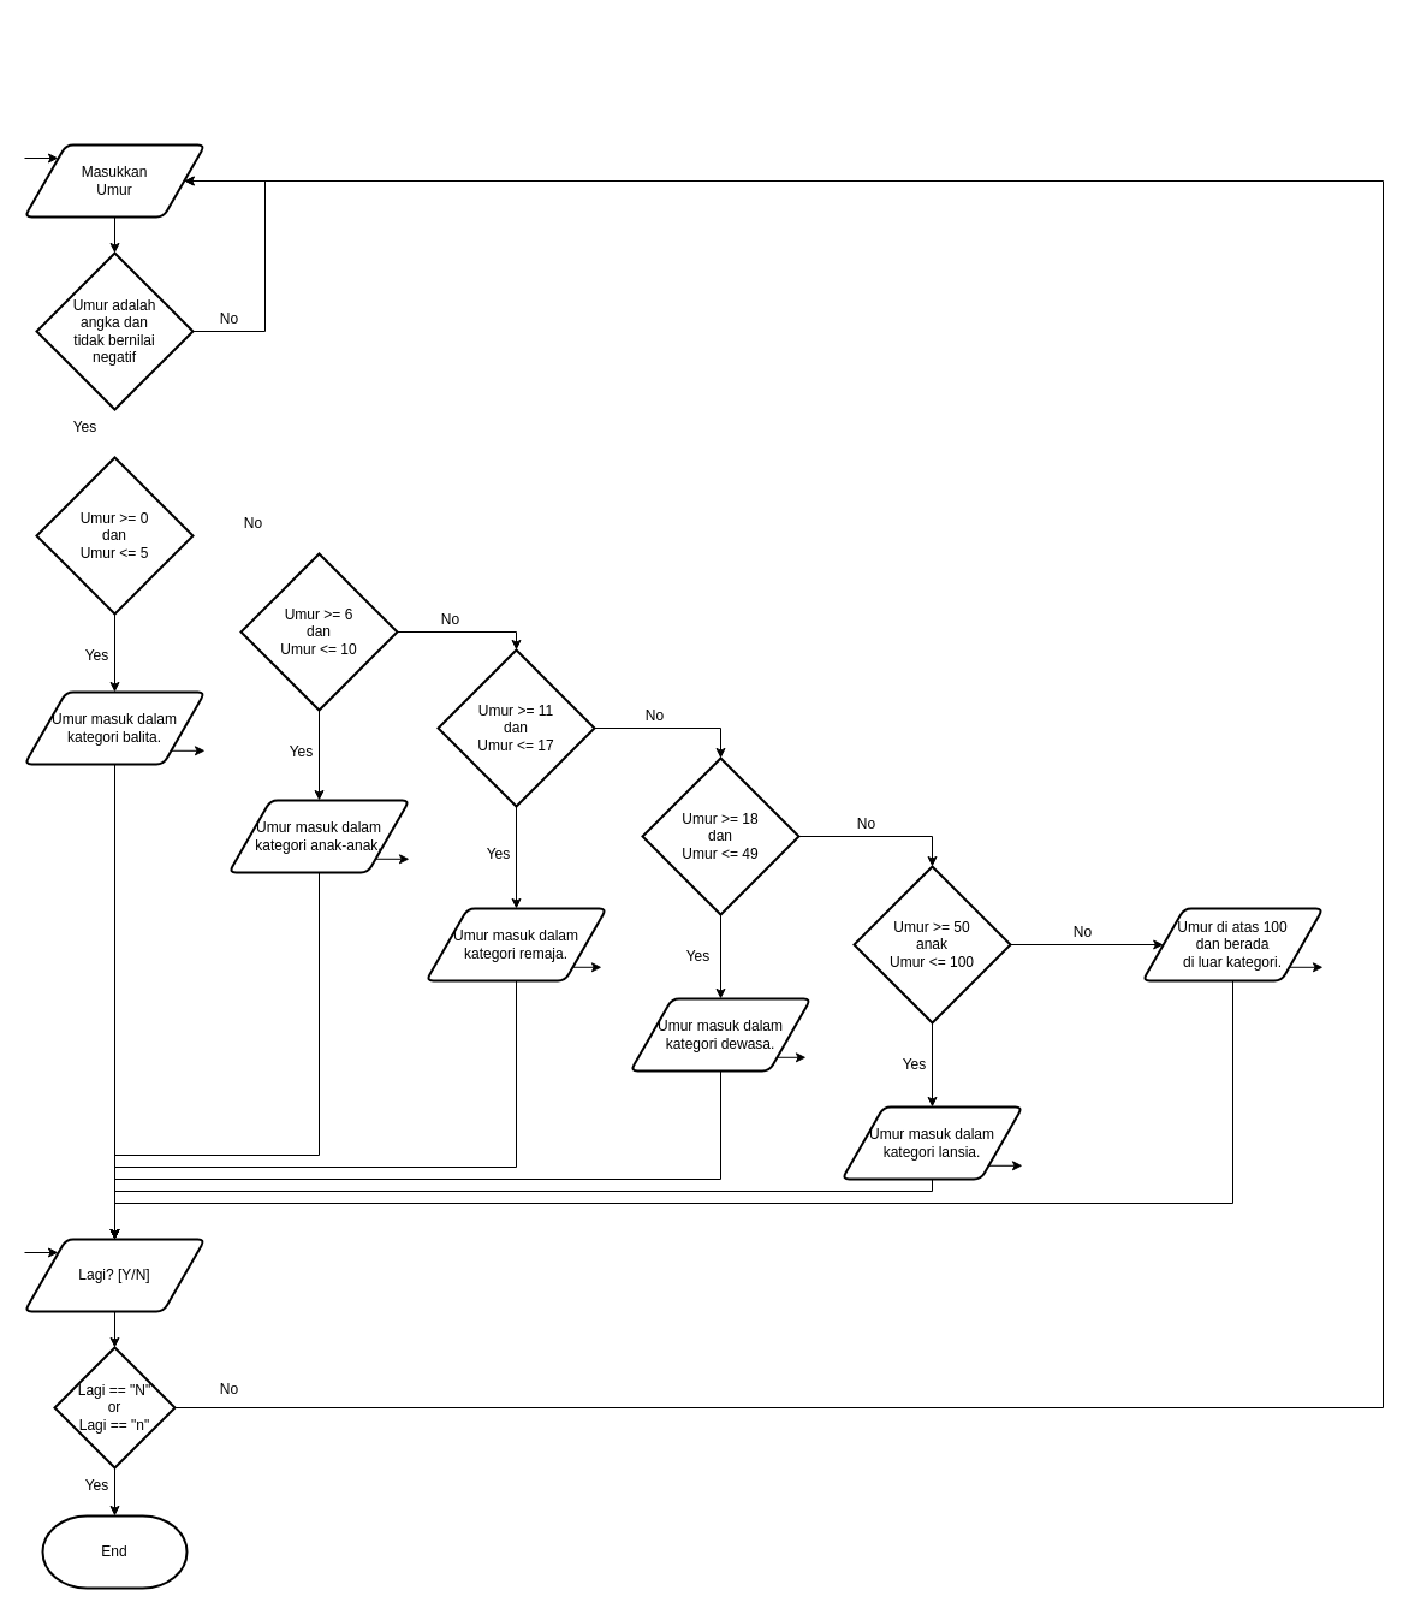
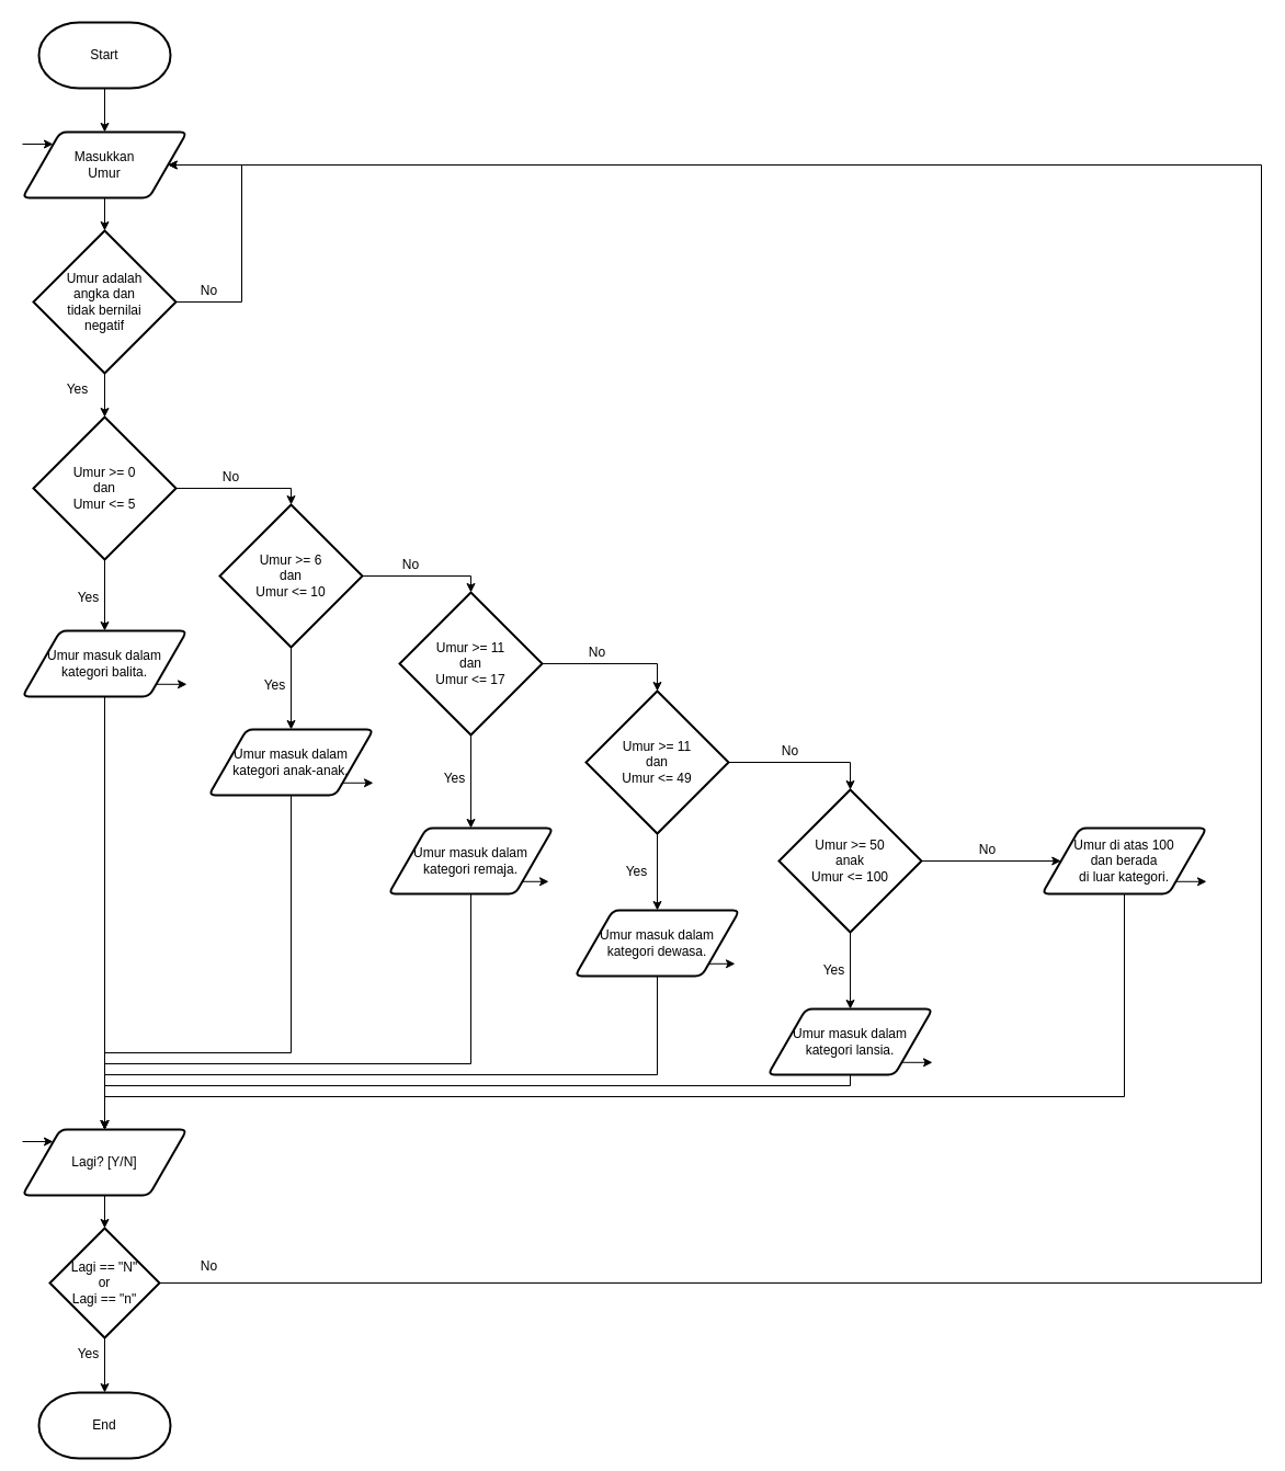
  <mxCell id="0" />
  <mxCell id="1" parent="0" />
+ <mxCell id="2" style="edgeStyle=orthogonalEdgeStyle;rounded=0;orthogonalLoop=1;jettySize=auto;html=1;exitX=0.5;exitY=1;exitDx=0;exitDy=0;exitPerimeter=0;entryX=0.5;entryY=0;entryDx=0;entryDy=0;" parent="1" source="3" target="6" edge="1"><mxGeometry relative="1" as="geometry"><mxPoint x="70" y="90" as="sourcePoint" /></mxGeometry></mxCell>
+ <mxCell id="3" value="Start" style="strokeWidth=2;html=1;shape=mxgraph.flowchart.terminator;whiteSpace=wrap;" parent="1" vertex="1"><mxGeometry x="35" y="20" width="120" height="60" as="geometry" /></mxCell>
  <mxCell id="4" style="edgeStyle=orthogonalEdgeStyle;rounded=0;orthogonalLoop=1;jettySize=auto;html=1;entryX=0;entryY=0;entryDx=0;entryDy=0;" parent="1" target="6" edge="1"><mxGeometry relative="1" as="geometry"><mxPoint x="20" y="131" as="sourcePoint" /></mxGeometry></mxCell>
  <mxCell id="5" value="" style="edgeStyle=orthogonalEdgeStyle;rounded=0;orthogonalLoop=1;jettySize=auto;html=1;" edge="1" parent="1" source="6" target="9"><mxGeometry relative="1" as="geometry" /></mxCell>
  <mxCell id="6" value="Masukkan&lt;br&gt;Umur" style="shape=parallelogram;html=1;strokeWidth=2;perimeter=parallelogramPerimeter;whiteSpace=wrap;rounded=1;arcSize=12;size=0.23;" parent="1" vertex="1"><mxGeometry x="20" y="120" width="150" height="60" as="geometry" /></mxCell>
  <mxCell id="7" style="edgeStyle=orthogonalEdgeStyle;rounded=0;orthogonalLoop=1;jettySize=auto;html=1;exitX=1;exitY=0.5;exitDx=0;exitDy=0;exitPerimeter=0;entryX=1;entryY=0.5;entryDx=0;entryDy=0;" edge="1" parent="1" source="9" target="6"><mxGeometry relative="1" as="geometry"><Array as="points"><mxPoint x="220" y="275" /><mxPoint x="220" y="150" /></Array></mxGeometry></mxCell>
+ <mxCell id="8" value="" style="edgeStyle=orthogonalEdgeStyle;rounded=0;orthogonalLoop=1;jettySize=auto;html=1;" edge="1" parent="1" source="9" target="12"><mxGeometry relative="1" as="geometry" /></mxCell>
  <mxCell id="9" value="Umur adalah&lt;br&gt;angka dan&lt;br&gt;tidak bernilai &lt;br&gt;negatif" style="strokeWidth=2;html=1;shape=mxgraph.flowchart.decision;whiteSpace=wrap;" vertex="1" parent="1"><mxGeometry x="30" y="210" width="130" height="130" as="geometry" /></mxCell>
+ <mxCell id="10" value="" style="edgeStyle=orthogonalEdgeStyle;rounded=0;orthogonalLoop=1;jettySize=auto;html=1;" edge="1" parent="1" source="12" target="15"><mxGeometry relative="1" as="geometry"><Array as="points"><mxPoint x="265" y="445" /></Array></mxGeometry></mxCell>
  <mxCell id="11" value="" style="edgeStyle=orthogonalEdgeStyle;rounded=0;orthogonalLoop=1;jettySize=auto;html=1;" edge="1" parent="1" source="12" target="26"><mxGeometry relative="1" as="geometry" /></mxCell>
  <mxCell id="12" value="Umur &amp;gt;= 0&lt;br&gt;dan &lt;br&gt;Umur &amp;lt;= 5" style="strokeWidth=2;html=1;shape=mxgraph.flowchart.decision;whiteSpace=wrap;" vertex="1" parent="1"><mxGeometry x="30" y="380" width="130" height="130" as="geometry" /></mxCell>
  <mxCell id="13" style="edgeStyle=orthogonalEdgeStyle;rounded=0;orthogonalLoop=1;jettySize=auto;html=1;exitX=1;exitY=0.5;exitDx=0;exitDy=0;exitPerimeter=0;entryX=0.5;entryY=0;entryDx=0;entryDy=0;entryPerimeter=0;" edge="1" parent="1" source="15" target="18"><mxGeometry relative="1" as="geometry"><Array as="points"><mxPoint x="429" y="525" /></Array></mxGeometry></mxCell>
  <mxCell id="14" value="" style="edgeStyle=orthogonalEdgeStyle;rounded=0;orthogonalLoop=1;jettySize=auto;html=1;" edge="1" parent="1" source="15" target="29"><mxGeometry relative="1" as="geometry" /></mxCell>
  <mxCell id="15" value="Umur &amp;gt;= 6&lt;br&gt;dan &lt;br&gt;Umur &amp;lt;= 10" style="strokeWidth=2;html=1;shape=mxgraph.flowchart.decision;whiteSpace=wrap;" vertex="1" parent="1"><mxGeometry x="200" y="460" width="130" height="130" as="geometry" /></mxCell>
  <mxCell id="16" value="" style="edgeStyle=orthogonalEdgeStyle;rounded=0;orthogonalLoop=1;jettySize=auto;html=1;" edge="1" parent="1" source="18" target="21"><mxGeometry relative="1" as="geometry"><Array as="points"><mxPoint x="599" y="605" /></Array></mxGeometry></mxCell>
  <mxCell id="17" value="" style="edgeStyle=orthogonalEdgeStyle;rounded=0;orthogonalLoop=1;jettySize=auto;html=1;" edge="1" parent="1" source="18" target="32"><mxGeometry relative="1" as="geometry" /></mxCell>
  <mxCell id="18" value="Umur &amp;gt;= 11&lt;br&gt;dan &lt;br&gt;Umur &amp;lt;= 17" style="strokeWidth=2;html=1;shape=mxgraph.flowchart.decision;whiteSpace=wrap;" vertex="1" parent="1"><mxGeometry x="364" y="540" width="130" height="130" as="geometry" /></mxCell>
  <mxCell id="19" style="edgeStyle=orthogonalEdgeStyle;rounded=0;orthogonalLoop=1;jettySize=auto;html=1;exitX=1;exitY=0.5;exitDx=0;exitDy=0;exitPerimeter=0;entryX=0.5;entryY=0;entryDx=0;entryDy=0;entryPerimeter=0;" edge="1" parent="1" source="21" target="24"><mxGeometry relative="1" as="geometry" /></mxCell>
  <mxCell id="20" value="" style="edgeStyle=orthogonalEdgeStyle;rounded=0;orthogonalLoop=1;jettySize=auto;html=1;" edge="1" parent="1" source="21" target="35"><mxGeometry relative="1" as="geometry" /></mxCell>
- <mxCell id="21" value="Umur &amp;gt;= 18&lt;br&gt;dan &lt;br&gt;Umur &amp;lt;= 49" style="strokeWidth=2;html=1;shape=mxgraph.flowchart.decision;whiteSpace=wrap;" vertex="1" parent="1"><mxGeometry x="534" y="630" width="130" height="130" as="geometry" /></mxCell>
+ <mxCell id="21" value="Umur &amp;gt;= 11&lt;br&gt;dan &lt;br&gt;Umur &amp;lt;= 49" style="strokeWidth=2;html=1;shape=mxgraph.flowchart.decision;whiteSpace=wrap;" vertex="1" parent="1"><mxGeometry x="534" y="630" width="130" height="130" as="geometry" /></mxCell>
  <mxCell id="22" value="" style="edgeStyle=orthogonalEdgeStyle;rounded=0;orthogonalLoop=1;jettySize=auto;html=1;" edge="1" parent="1" source="24" target="38"><mxGeometry relative="1" as="geometry" /></mxCell>
  <mxCell id="23" value="" style="edgeStyle=orthogonalEdgeStyle;rounded=0;orthogonalLoop=1;jettySize=auto;html=1;" edge="1" parent="1" source="24" target="41"><mxGeometry relative="1" as="geometry" /></mxCell>
  <mxCell id="24" value="Umur &amp;gt;= 50&lt;br&gt;anak &lt;br&gt;Umur &amp;lt;= 100" style="strokeWidth=2;html=1;shape=mxgraph.flowchart.decision;whiteSpace=wrap;" vertex="1" parent="1"><mxGeometry x="710" y="720" width="130" height="130" as="geometry" /></mxCell>
  <mxCell id="25" style="edgeStyle=orthogonalEdgeStyle;rounded=0;orthogonalLoop=1;jettySize=auto;html=1;exitX=1;exitY=1;exitDx=0;exitDy=0;entryX=1;entryY=1;entryDx=0;entryDy=0;" edge="1" parent="1" source="26"><mxGeometry relative="1" as="geometry"><mxPoint x="170" y="624" as="targetPoint" /></mxGeometry></mxCell>
  <mxCell id="26" value="Umur masuk dalam kategori balita." style="shape=parallelogram;html=1;strokeWidth=2;perimeter=parallelogramPerimeter;whiteSpace=wrap;rounded=1;arcSize=12;size=0.23;" vertex="1" parent="1"><mxGeometry x="20" y="575" width="150" height="60" as="geometry" /></mxCell>
  <mxCell id="27" style="edgeStyle=orthogonalEdgeStyle;rounded=0;orthogonalLoop=1;jettySize=auto;html=1;exitX=1;exitY=1;exitDx=0;exitDy=0;" edge="1" parent="1" source="29"><mxGeometry relative="1" as="geometry"><mxPoint x="340" y="714" as="targetPoint" /></mxGeometry></mxCell>
  <mxCell id="28" style="edgeStyle=orthogonalEdgeStyle;rounded=0;orthogonalLoop=1;jettySize=auto;html=1;exitX=0.5;exitY=1;exitDx=0;exitDy=0;" edge="1" parent="1" source="29"><mxGeometry relative="1" as="geometry"><mxPoint x="95" y="1030" as="targetPoint" /><Array as="points"><mxPoint x="265" y="960" /><mxPoint x="95" y="960" /></Array></mxGeometry></mxCell>
  <mxCell id="29" value="Umur masuk dalam kategori anak-anak." style="shape=parallelogram;html=1;strokeWidth=2;perimeter=parallelogramPerimeter;whiteSpace=wrap;rounded=1;arcSize=12;size=0.23;" vertex="1" parent="1"><mxGeometry x="190" y="665" width="150" height="60" as="geometry" /></mxCell>
  <mxCell id="30" style="edgeStyle=orthogonalEdgeStyle;rounded=0;orthogonalLoop=1;jettySize=auto;html=1;exitX=1;exitY=1;exitDx=0;exitDy=0;" edge="1" parent="1" source="32"><mxGeometry relative="1" as="geometry"><mxPoint x="500" y="804" as="targetPoint" /></mxGeometry></mxCell>
  <mxCell id="31" style="edgeStyle=orthogonalEdgeStyle;rounded=0;orthogonalLoop=1;jettySize=auto;html=1;exitX=0.5;exitY=1;exitDx=0;exitDy=0;" edge="1" parent="1" source="32"><mxGeometry relative="1" as="geometry"><mxPoint x="95" y="1030" as="targetPoint" /><Array as="points"><mxPoint x="429" y="970" /><mxPoint x="95" y="970" /></Array></mxGeometry></mxCell>
  <mxCell id="32" value="Umur masuk dalam kategori remaja." style="shape=parallelogram;html=1;strokeWidth=2;perimeter=parallelogramPerimeter;whiteSpace=wrap;rounded=1;arcSize=12;size=0.23;" vertex="1" parent="1"><mxGeometry x="354" y="755" width="150" height="60" as="geometry" /></mxCell>
  <mxCell id="33" style="edgeStyle=orthogonalEdgeStyle;rounded=0;orthogonalLoop=1;jettySize=auto;html=1;exitX=1;exitY=1;exitDx=0;exitDy=0;" edge="1" parent="1" source="35"><mxGeometry relative="1" as="geometry"><mxPoint x="670" y="879" as="targetPoint" /></mxGeometry></mxCell>
  <mxCell id="34" style="edgeStyle=orthogonalEdgeStyle;rounded=0;orthogonalLoop=1;jettySize=auto;html=1;exitX=0.5;exitY=1;exitDx=0;exitDy=0;" edge="1" parent="1" source="35"><mxGeometry relative="1" as="geometry"><mxPoint x="95" y="1030" as="targetPoint" /><Array as="points"><mxPoint x="599" y="980" /><mxPoint x="95" y="980" /></Array></mxGeometry></mxCell>
  <mxCell id="35" value="Umur masuk dalam kategori dewasa." style="shape=parallelogram;html=1;strokeWidth=2;perimeter=parallelogramPerimeter;whiteSpace=wrap;rounded=1;arcSize=12;size=0.23;" vertex="1" parent="1"><mxGeometry x="524" y="830" width="150" height="60" as="geometry" /></mxCell>
  <mxCell id="36" style="edgeStyle=orthogonalEdgeStyle;rounded=0;orthogonalLoop=1;jettySize=auto;html=1;exitX=1;exitY=1;exitDx=0;exitDy=0;" edge="1" parent="1" source="38"><mxGeometry relative="1" as="geometry"><mxPoint x="850" y="969" as="targetPoint" /></mxGeometry></mxCell>
  <mxCell id="37" style="edgeStyle=orthogonalEdgeStyle;rounded=0;orthogonalLoop=1;jettySize=auto;html=1;exitX=0.5;exitY=1;exitDx=0;exitDy=0;" edge="1" parent="1" source="38"><mxGeometry relative="1" as="geometry"><mxPoint x="95" y="1030" as="targetPoint" /><Array as="points"><mxPoint x="775" y="990" /><mxPoint x="95" y="990" /></Array></mxGeometry></mxCell>
  <mxCell id="38" value="Umur masuk dalam kategori lansia." style="shape=parallelogram;html=1;strokeWidth=2;perimeter=parallelogramPerimeter;whiteSpace=wrap;rounded=1;arcSize=12;size=0.23;" vertex="1" parent="1"><mxGeometry x="700" y="920" width="150" height="60" as="geometry" /></mxCell>
  <mxCell id="39" style="edgeStyle=orthogonalEdgeStyle;rounded=0;orthogonalLoop=1;jettySize=auto;html=1;exitX=1;exitY=1;exitDx=0;exitDy=0;" edge="1" parent="1" source="41"><mxGeometry relative="1" as="geometry"><mxPoint x="1100" y="804" as="targetPoint" /></mxGeometry></mxCell>
  <mxCell id="40" style="edgeStyle=orthogonalEdgeStyle;rounded=0;orthogonalLoop=1;jettySize=auto;html=1;exitX=0.5;exitY=1;exitDx=0;exitDy=0;" edge="1" parent="1" source="41"><mxGeometry relative="1" as="geometry"><mxPoint x="95" y="1030" as="targetPoint" /><Array as="points"><mxPoint x="1025" y="1000" /><mxPoint x="95" y="1000" /></Array></mxGeometry></mxCell>
  <mxCell id="41" value="Umur di atas 100&lt;br&gt;dan berada &lt;br&gt;di luar kategori." style="shape=parallelogram;html=1;strokeWidth=2;perimeter=parallelogramPerimeter;whiteSpace=wrap;rounded=1;arcSize=12;size=0.23;" vertex="1" parent="1"><mxGeometry x="950" y="755" width="150" height="60" as="geometry" /></mxCell>
  <mxCell id="42" style="edgeStyle=orthogonalEdgeStyle;rounded=0;orthogonalLoop=1;jettySize=auto;html=1;exitX=0.5;exitY=1;exitDx=0;exitDy=0;" edge="1" parent="1" source="26"><mxGeometry relative="1" as="geometry"><mxPoint x="95" y="1030" as="targetPoint" /><Array as="points"><mxPoint x="95" y="980" /><mxPoint x="95" y="980" /></Array></mxGeometry></mxCell>
  <mxCell id="43" value="" style="edgeStyle=orthogonalEdgeStyle;rounded=0;orthogonalLoop=1;jettySize=auto;html=1;" edge="1" parent="1" source="45" target="46"><mxGeometry relative="1" as="geometry" /></mxCell>
  <mxCell id="44" style="edgeStyle=orthogonalEdgeStyle;rounded=0;orthogonalLoop=1;jettySize=auto;html=1;exitX=1;exitY=0.5;exitDx=0;exitDy=0;exitPerimeter=0;entryX=1;entryY=0.5;entryDx=0;entryDy=0;" edge="1" parent="1" source="45" target="6"><mxGeometry relative="1" as="geometry"><Array as="points"><mxPoint x="1150" y="1170" /><mxPoint x="1150" y="150" /></Array></mxGeometry></mxCell>
  <mxCell id="45" value="Lagi == &quot;N&quot;&lt;br&gt;or&lt;br&gt;Lagi == &quot;n&quot;" style="strokeWidth=2;html=1;shape=mxgraph.flowchart.decision;whiteSpace=wrap;" vertex="1" parent="1"><mxGeometry x="45" y="1120" width="100" height="100" as="geometry" /></mxCell>
- <mxCell id="46" value="End" style="strokeWidth=2;html=1;shape=mxgraph.flowchart.terminator;whiteSpace=wrap;" vertex="1" parent="1"><mxGeometry x="35" y="1260" width="120" height="60" as="geometry" /></mxCell>
+ <mxCell id="46" value="End" style="strokeWidth=2;html=1;shape=mxgraph.flowchart.terminator;whiteSpace=wrap;" vertex="1" parent="1"><mxGeometry x="35" y="1270" width="120" height="60" as="geometry" /></mxCell>
  <mxCell id="47" value="Yes" style="text;html=1;align=center;verticalAlign=middle;resizable=0;points=[];autosize=1;strokeColor=none;fillColor=none;" vertex="1" parent="1"><mxGeometry x="50" y="340" width="40" height="30" as="geometry" /></mxCell>
  <mxCell id="48" value="No" style="text;html=1;align=center;verticalAlign=middle;resizable=0;points=[];autosize=1;strokeColor=none;fillColor=none;" vertex="1" parent="1"><mxGeometry x="170" y="250" width="40" height="30" as="geometry" /></mxCell>
  <mxCell id="49" value="Yes" style="text;html=1;align=center;verticalAlign=middle;resizable=0;points=[];autosize=1;strokeColor=none;fillColor=none;" vertex="1" parent="1"><mxGeometry x="60" y="530" width="40" height="30" as="geometry" /></mxCell>
  <mxCell id="50" value="No" style="text;html=1;align=center;verticalAlign=middle;resizable=0;points=[];autosize=1;strokeColor=none;fillColor=none;" vertex="1" parent="1"><mxGeometry x="190" y="420" width="40" height="30" as="geometry" /></mxCell>
  <mxCell id="51" value="No" style="text;html=1;align=center;verticalAlign=middle;resizable=0;points=[];autosize=1;strokeColor=none;fillColor=none;" vertex="1" parent="1"><mxGeometry x="354" y="500" width="40" height="30" as="geometry" /></mxCell>
  <mxCell id="52" value="Yes" style="text;html=1;align=center;verticalAlign=middle;resizable=0;points=[];autosize=1;strokeColor=none;fillColor=none;" vertex="1" parent="1"><mxGeometry x="230" y="610" width="40" height="30" as="geometry" /></mxCell>
  <mxCell id="53" value="Yes" style="text;html=1;align=center;verticalAlign=middle;resizable=0;points=[];autosize=1;strokeColor=none;fillColor=none;" vertex="1" parent="1"><mxGeometry x="394" y="695" width="40" height="30" as="geometry" /></mxCell>
  <mxCell id="54" value="Yes" style="text;html=1;align=center;verticalAlign=middle;resizable=0;points=[];autosize=1;strokeColor=none;fillColor=none;" vertex="1" parent="1"><mxGeometry x="560" y="780" width="40" height="30" as="geometry" /></mxCell>
  <mxCell id="55" value="Yes" style="text;html=1;align=center;verticalAlign=middle;resizable=0;points=[];autosize=1;strokeColor=none;fillColor=none;" vertex="1" parent="1"><mxGeometry x="740" y="870" width="40" height="30" as="geometry" /></mxCell>
  <mxCell id="56" value="No" style="text;html=1;align=center;verticalAlign=middle;resizable=0;points=[];autosize=1;strokeColor=none;fillColor=none;" vertex="1" parent="1"><mxGeometry x="524" y="580" width="40" height="30" as="geometry" /></mxCell>
  <mxCell id="57" value="No" style="text;html=1;align=center;verticalAlign=middle;resizable=0;points=[];autosize=1;strokeColor=none;fillColor=none;" vertex="1" parent="1"><mxGeometry x="700" y="670" width="40" height="30" as="geometry" /></mxCell>
  <mxCell id="58" value="No" style="text;html=1;align=center;verticalAlign=middle;resizable=0;points=[];autosize=1;strokeColor=none;fillColor=none;" vertex="1" parent="1"><mxGeometry x="880" y="760" width="40" height="30" as="geometry" /></mxCell>
  <mxCell id="59" style="edgeStyle=orthogonalEdgeStyle;rounded=0;orthogonalLoop=1;jettySize=auto;html=1;entryX=0;entryY=0;entryDx=0;entryDy=0;" edge="1" parent="1" target="61"><mxGeometry relative="1" as="geometry"><mxPoint x="20" y="1041" as="sourcePoint" /></mxGeometry></mxCell>
  <mxCell id="60" value="" style="edgeStyle=orthogonalEdgeStyle;rounded=0;orthogonalLoop=1;jettySize=auto;html=1;" edge="1" parent="1" source="61" target="45"><mxGeometry relative="1" as="geometry" /></mxCell>
  <mxCell id="61" value="Lagi? [Y/N]" style="shape=parallelogram;html=1;strokeWidth=2;perimeter=parallelogramPerimeter;whiteSpace=wrap;rounded=1;arcSize=12;size=0.23;" vertex="1" parent="1"><mxGeometry x="20" y="1030" width="150" height="60" as="geometry" /></mxCell>
  <mxCell id="62" value="No" style="text;html=1;align=center;verticalAlign=middle;resizable=0;points=[];autosize=1;strokeColor=none;fillColor=none;" vertex="1" parent="1"><mxGeometry x="170" y="1140" width="40" height="30" as="geometry" /></mxCell>
  <mxCell id="63" value="Yes" style="text;html=1;align=center;verticalAlign=middle;resizable=0;points=[];autosize=1;strokeColor=none;fillColor=none;" vertex="1" parent="1"><mxGeometry x="60" y="1220" width="40" height="30" as="geometry" /></mxCell>
